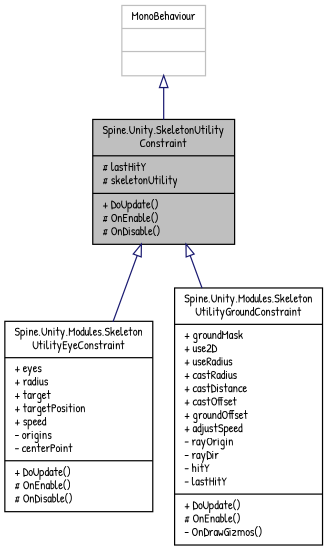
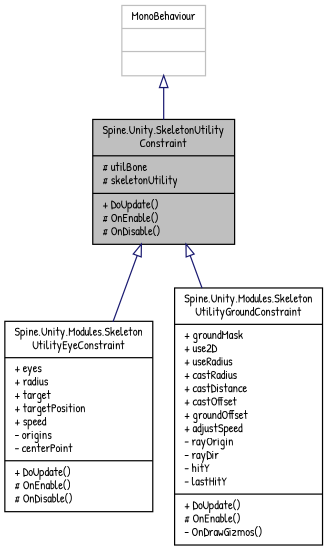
  digraph {
    fontname="Patrick Hand"
    node [color=black fillcolor=white fontname="Patrick Hand" fontsize=10 shape=record style=filled]
    edge [arrowtail=onormal color=midnightblue dir=back fontname="Patrick Hand" fontsize=10 labelfontname=Helvetica labelfontsize=10 style=solid]
-   n1 [fillcolor=grey75 fontcolor=black height=0.2 label="{Spine.Unity.SkeletonUtility\lConstraint\n|# lastHitY\l# skeletonUtility\l|+ DoUpdate()\l# OnEnable()\l# OnDisable()\l}" width=0.4]
+   n1 [fillcolor=grey75 fontcolor=black height=0.2 label="{Spine.Unity.SkeletonUtility\lConstraint\n|# utilBone\l# skeletonUtility\l|+ DoUpdate()\l# OnEnable()\l# OnDisable()\l}" width=0.4]
    n2 [height=0.2 label="{Spine.Unity.Modules.Skeleton\lUtilityEyeConstraint\n|+ eyes\l+ radius\l+ target\l+ targetPosition\l+ speed\l- origins\l- centerPoint\l|+ DoUpdate()\l# OnEnable()\l# OnDisable()\l}" width=0.4]
    n3 [height=0.2 label="{Spine.Unity.Modules.Skeleton\lUtilityGroundConstraint\n|+ groundMask\l+ use2D\l+ useRadius\l+ castRadius\l+ castDistance\l+ castOffset\l+ groundOffset\l+ adjustSpeed\l- rayOrigin\l- rayDir\l- hitY\l- lastHitY\l|+ DoUpdate()\l# OnEnable()\l- OnDrawGizmos()\l}" width=0.4]
    n4 [color=grey75 height=0.2 label="{MonoBehaviour\n||}" width=0.4]
    n1 -> n2
    n1 -> n3
    n4 -> n1
  }
